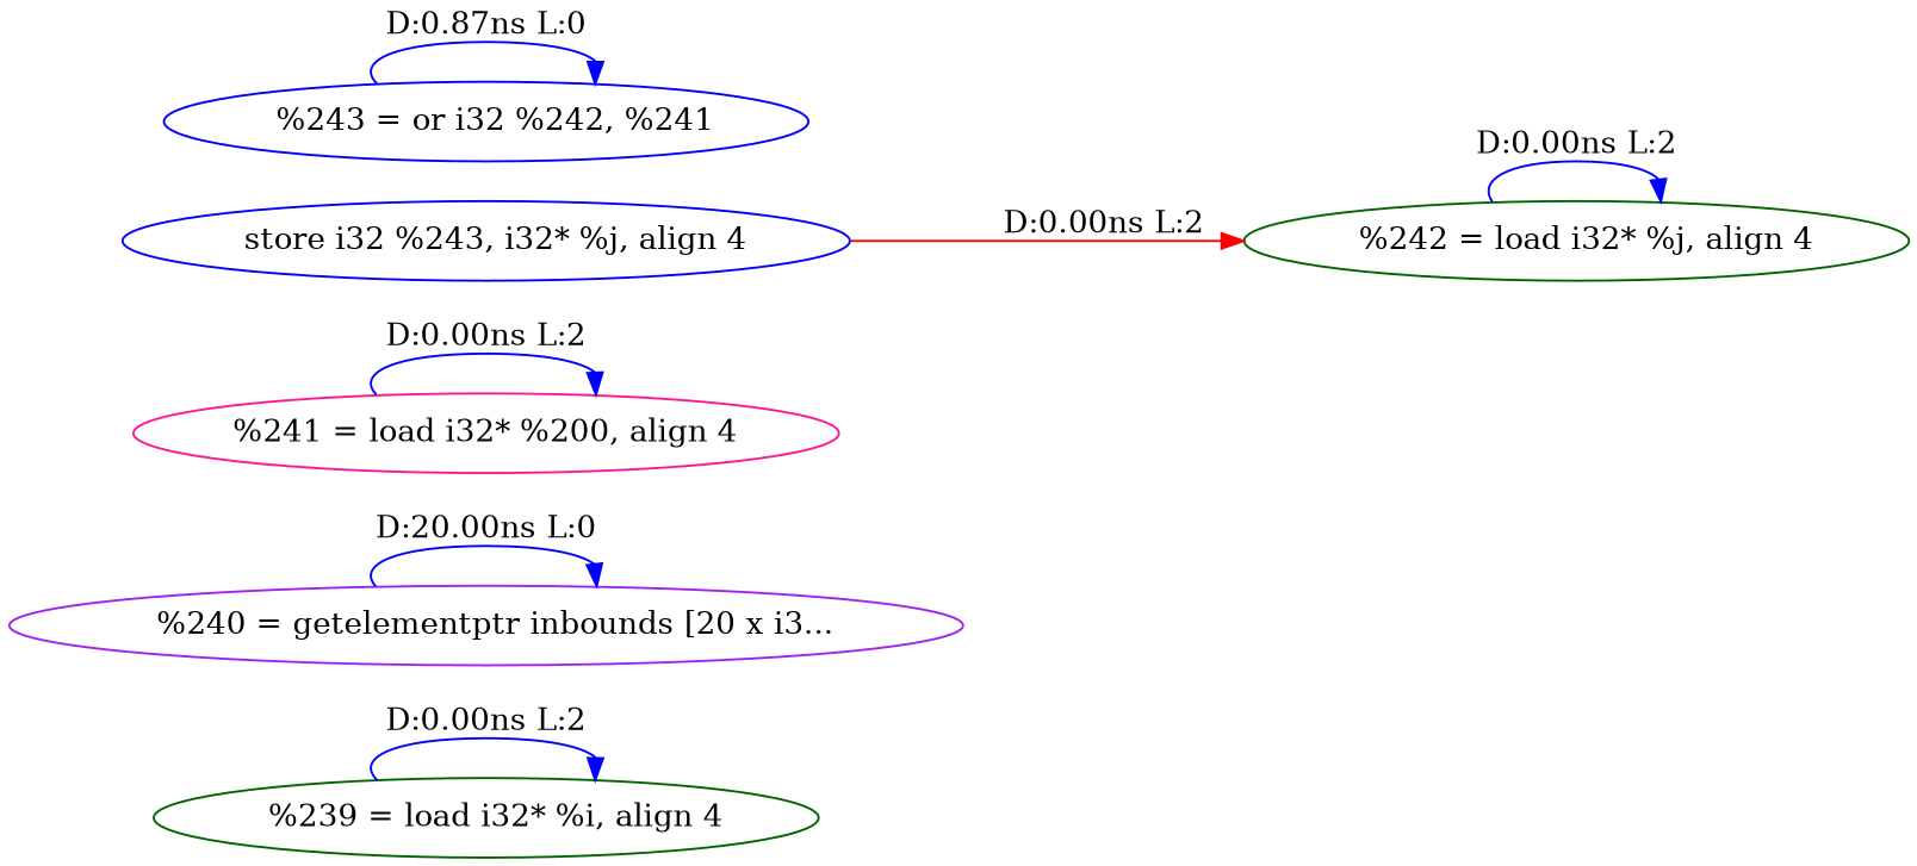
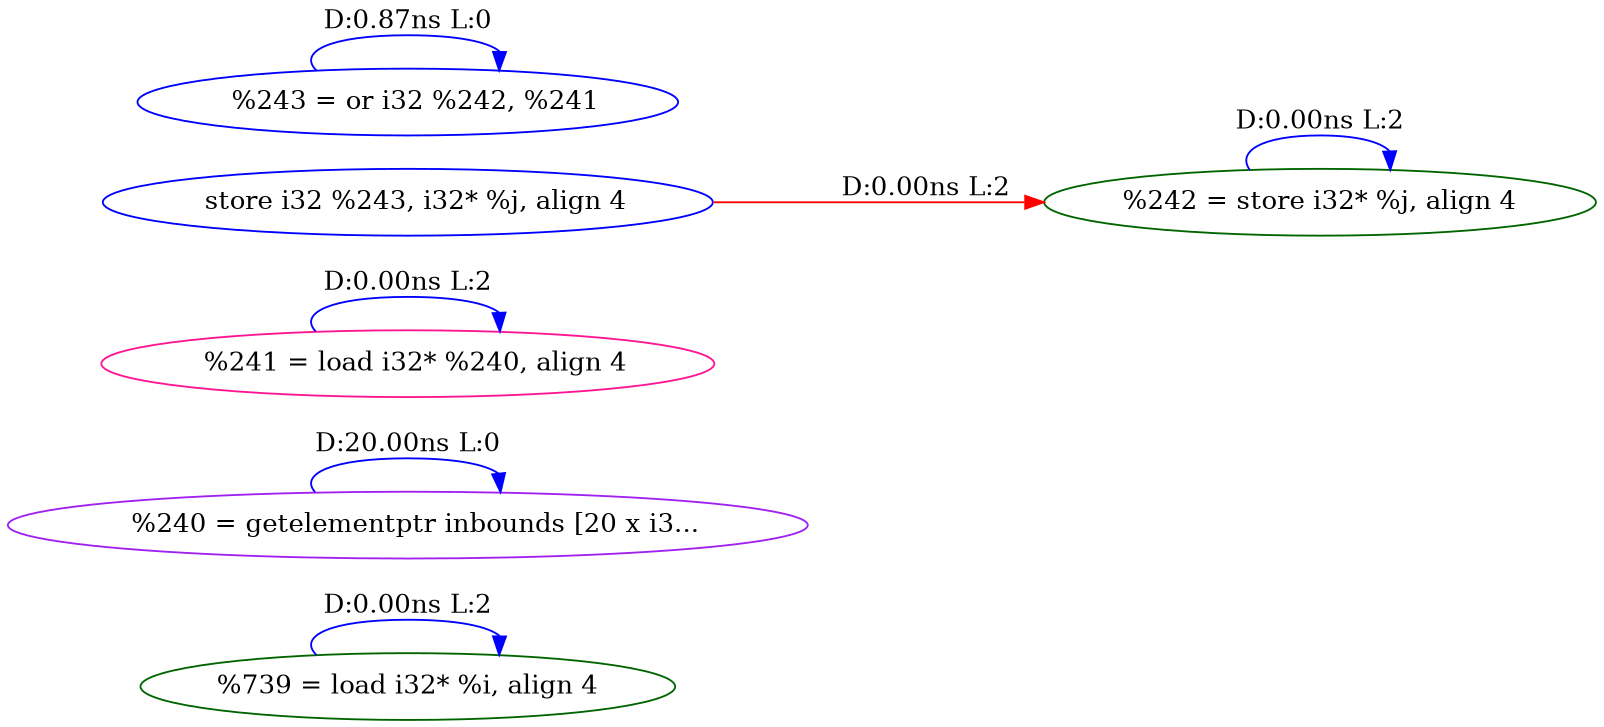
  digraph {
    rankdir=LR
    node [color=darkgreen]
    edge [color=blue]
-   n1 [label="  %239 = load i32* %i, align 4"]
+   n1 [label="%739 = load i32* %i, align 4"]
    n2 [color=purple label="  %240 = getelementptr inbounds [20 x i3..."]
-   n3 [color=deeppink label="%241 = load i32* %200, align 4"]
-   n4 [label="  %242 = load i32* %j, align 4"]
+   n3 [color=deeppink label="  %241 = load i32* %240, align 4"]
+   n4 [label="%242 = store i32* %j, align 4"]
    n5 [color=blue label="  store i32 %243, i32* %j, align 4"]
    n6 [color=blue label="  %243 = or i32 %242, %241"]
    n1 -> n1 [label="D:0.00ns L:2"]
    n2 -> n2 [label="D:20.00ns L:0"]
    n3 -> n3 [label="D:0.00ns L:2"]
    n4 -> n4 [label="D:0.00ns L:2"]
    n5 -> n4 [color=red label="D:0.00ns L:2"]
    n6 -> n6 [label="D:0.87ns L:0"]
  }
